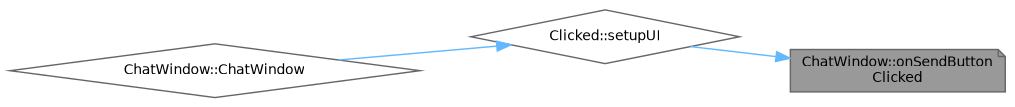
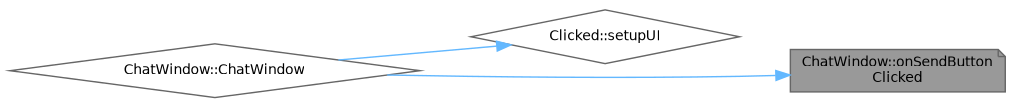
  digraph {
    rankdir=RL
    node [color=grey40 fillcolor=white fontname=Helvetica fontsize=10 shape=diamond style=filled]
    edge [color=steelblue1 dir=back fontname=Helvetica fontsize=10 labelfontname=Helvetica labelfontsize=10 style=solid]
    n1 [color=gray40 fillcolor=grey60 fontcolor=black height=0.2 label="ChatWindow::onSendButton\lClicked" shape=note width=0.4]
    n2 [height=0.2 label="Clicked::setupUI" width=0.4]
    n3 [height=0.2 label="ChatWindow::ChatWindow" width=0.4]
-   n1 -> n2
+   n1 -> n3
    n2 -> n3
  }
